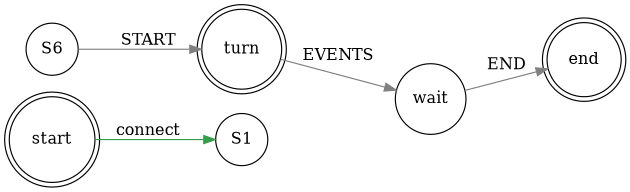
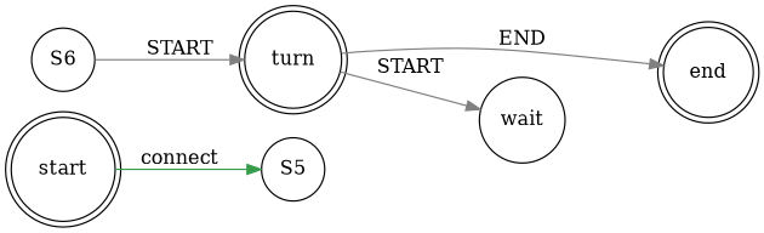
  digraph {
    rankdir=LR
    node [shape=doublecircle]
    edge [color="#808080"]
    start
-   S1 [shape=circle]
+   S1 [shape=circle label=S5]
    turn
    end
    wait [shape=circle]
    n6 [label=S6 shape=circle]
    start -> S1 [color="#349c4a" label=connect]
-   wait -> end [label=END]
-   turn -> wait [label=EVENTS]
+   turn -> end [label=END]
+   turn -> wait [label=START]
    n6 -> turn [label=START]
  }
